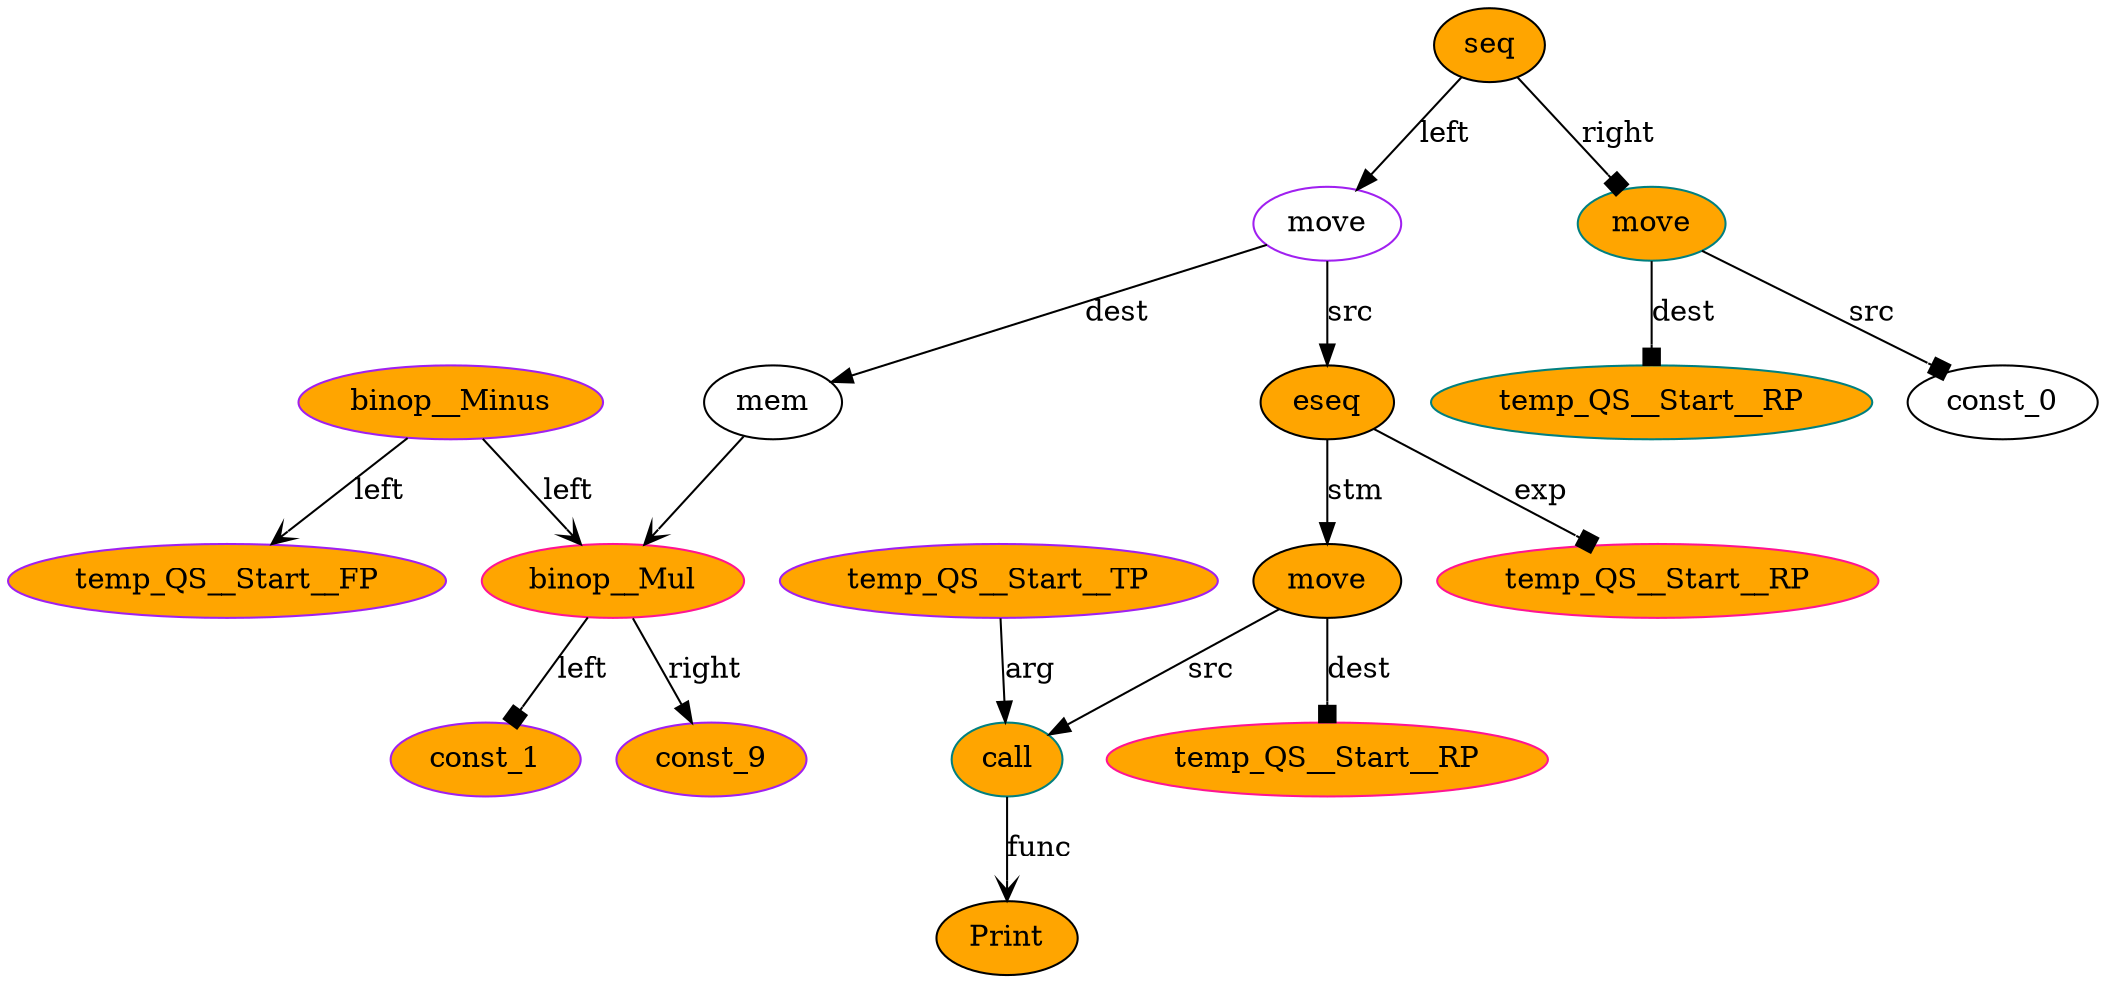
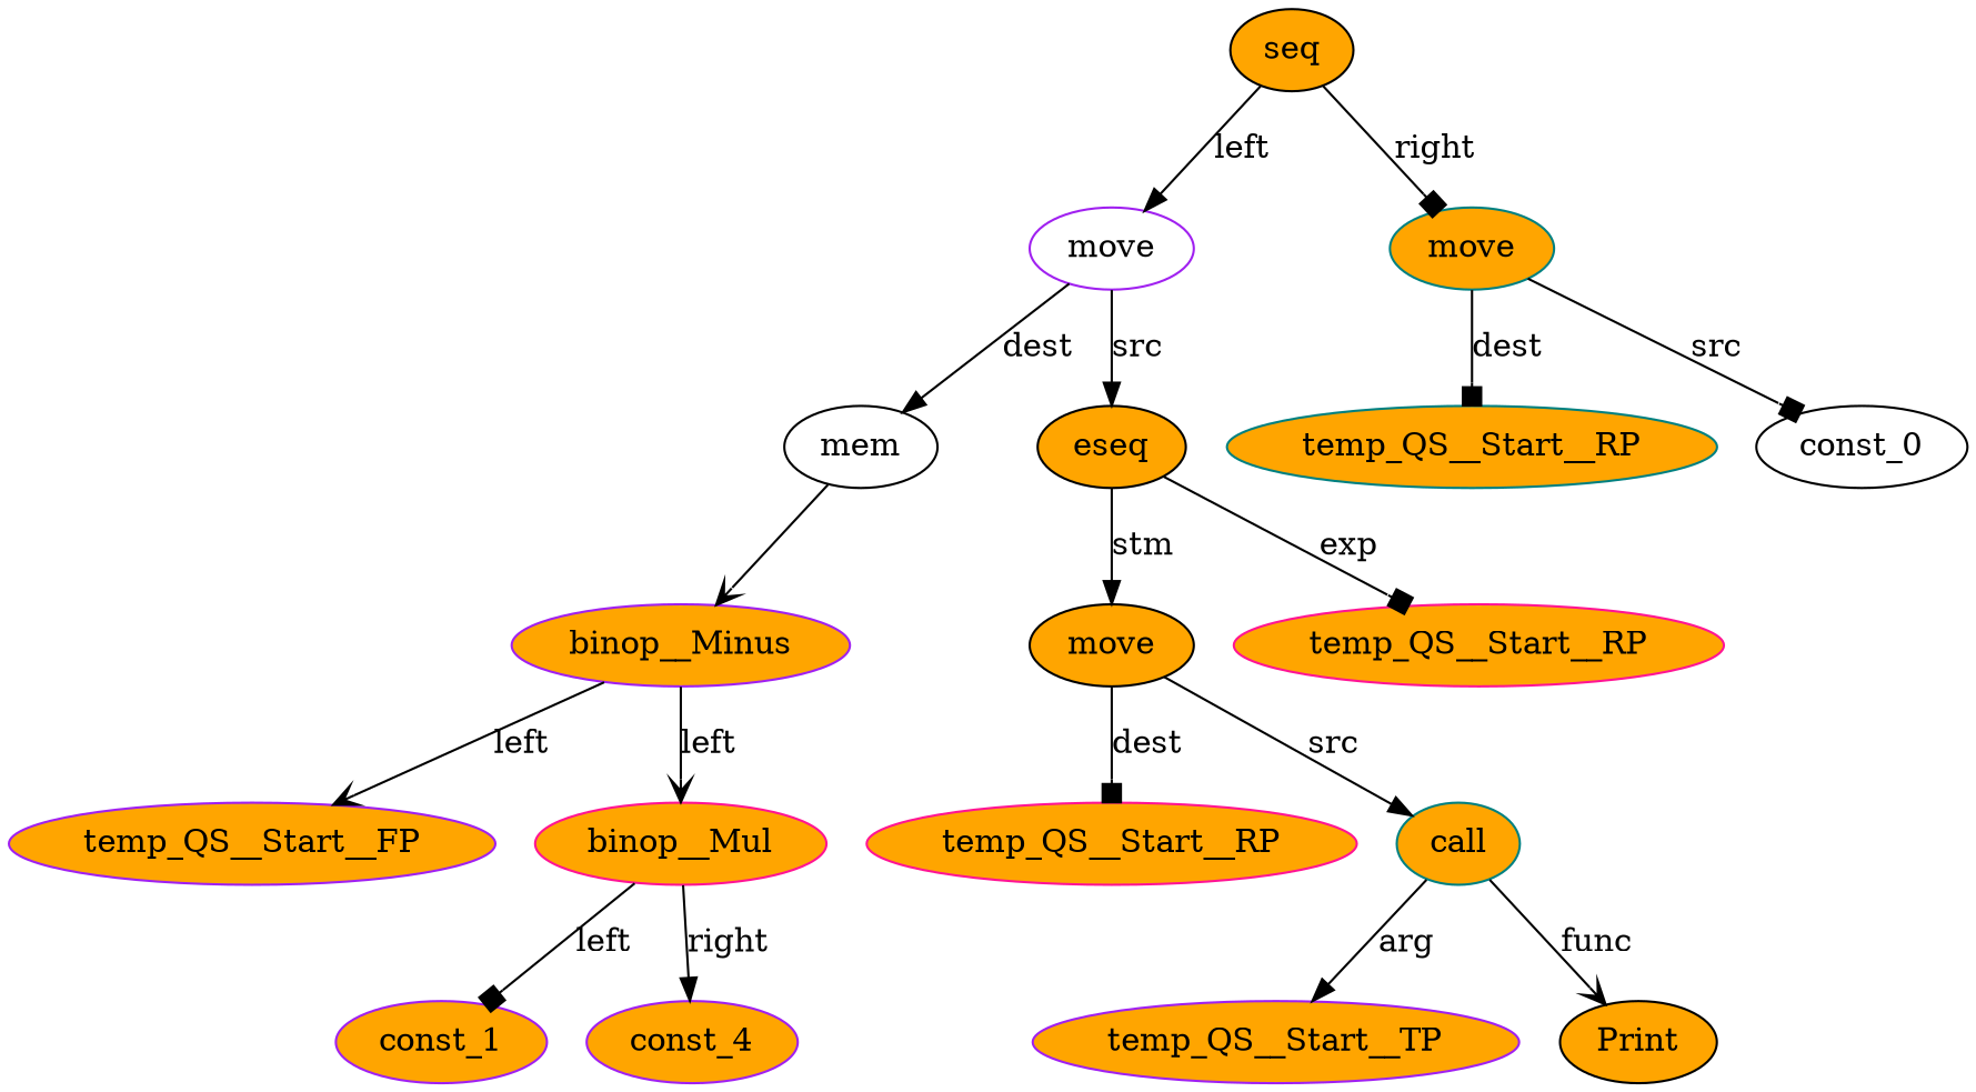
  digraph {
    node [color=purple fillcolor=orange style=filled]
    edge [arrowhead=normal]
    n1 [label=temp_QS__Start__FP]
    n2 [label=const_1]
-   n3 [label=const_9]
+   n3 [label=const_4]
    n4 [color=deeppink label=binop__Mul]
    n5 [label=binop__Minus]
    n6 [color=black fillcolor=white label=mem]
    n7 [color=deeppink label=temp_QS__Start__RP]
    n8 [label=temp_QS__Start__TP]
    n9 [color=teal label=call]
    Print [color=black]
    n11 [color=black label=move]
    n12 [color=deeppink label=temp_QS__Start__RP]
    n13 [color=black label=eseq]
    n14 [fillcolor=white label=move]
    n15 [color=teal label=temp_QS__Start__RP]
    n16 [color=black fillcolor=white label=const_0]
    n17 [color=teal label=move]
    n18 [color=black label=seq]
    n4 -> n2 [arrowhead=box label=left]
    n4 -> n3 [label=right]
    n5 -> n1 [arrowhead=vee label=left]
    n5 -> n4 [arrowhead=vee label=left]
-   n6 -> n4 [arrowhead=vee]
-   n8 -> n9 [label=arg]
+   n6 -> n5 [arrowhead=vee]
+   n9 -> n8 [label=arg]
    n9 -> Print [arrowhead=vee label=func]
    n11 -> n7 [arrowhead=box label=dest]
    n11 -> n9 [label=src]
    n13 -> n11 [label=stm]
    n13 -> n12 [arrowhead=box label=exp]
    n14 -> n6 [label=dest]
    n14 -> n13 [label=src]
    n17 -> n15 [arrowhead=box label=dest]
    n17 -> n16 [arrowhead=box label=src]
    n18 -> n14 [label=left]
    n18 -> n17 [arrowhead=box label=right]
  }
